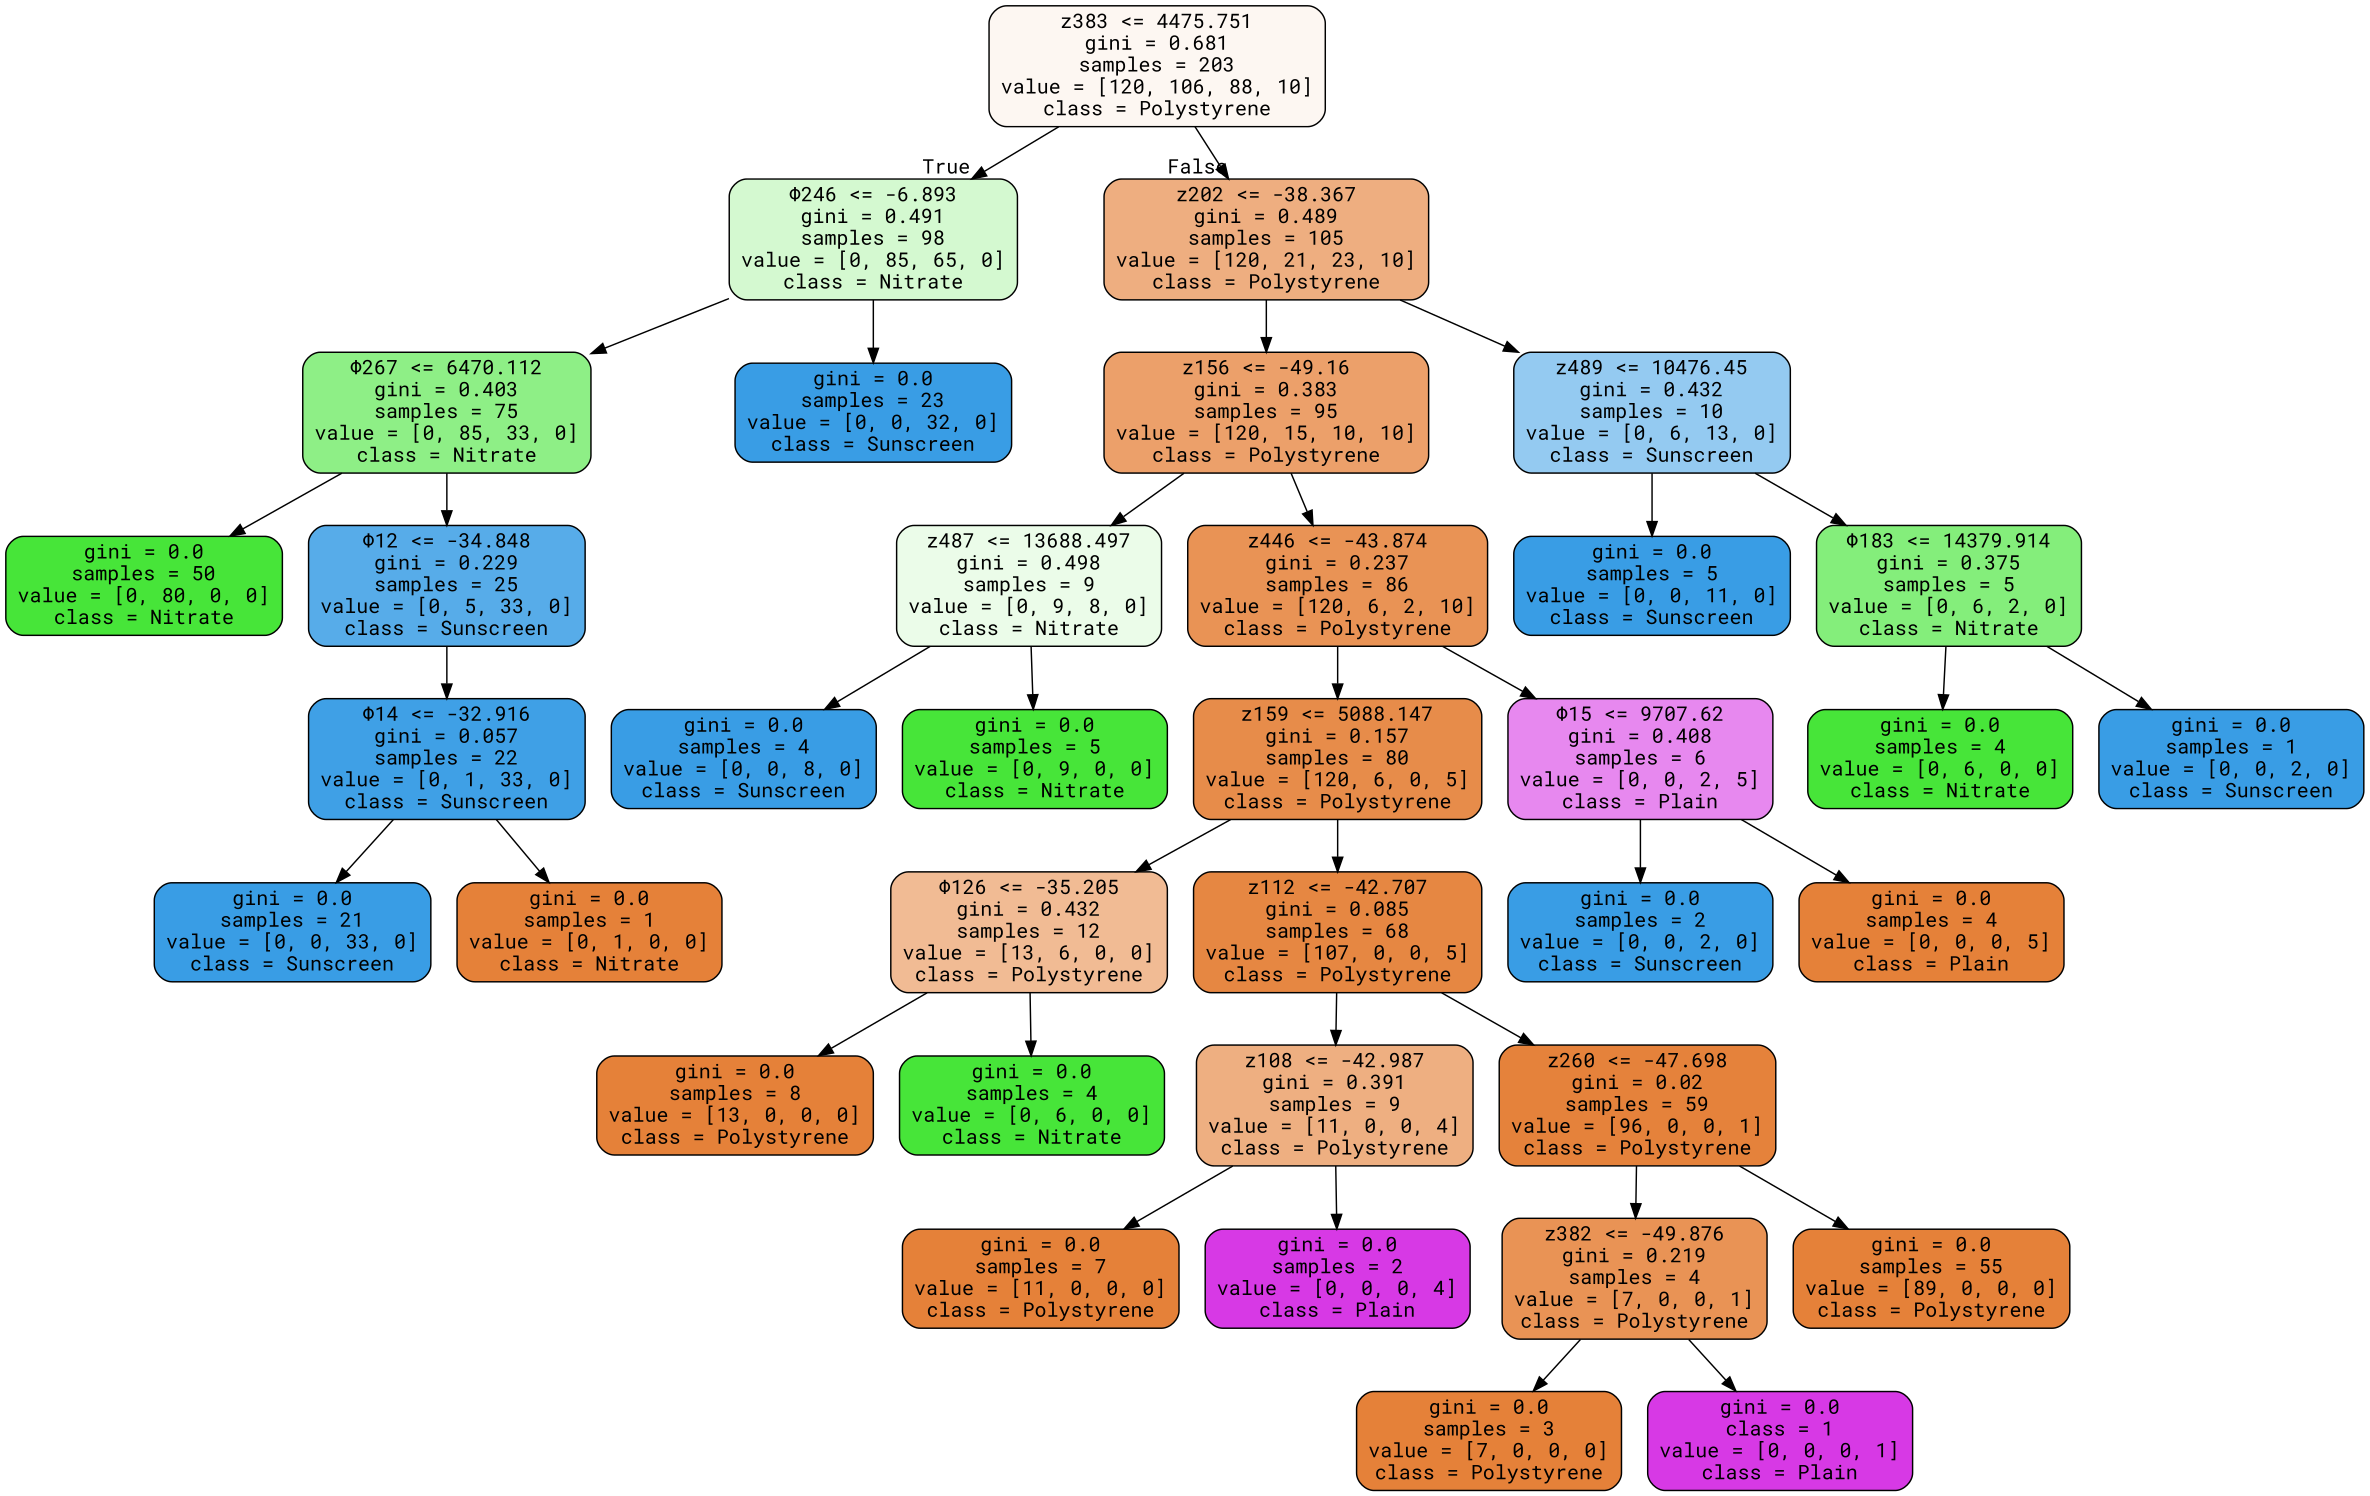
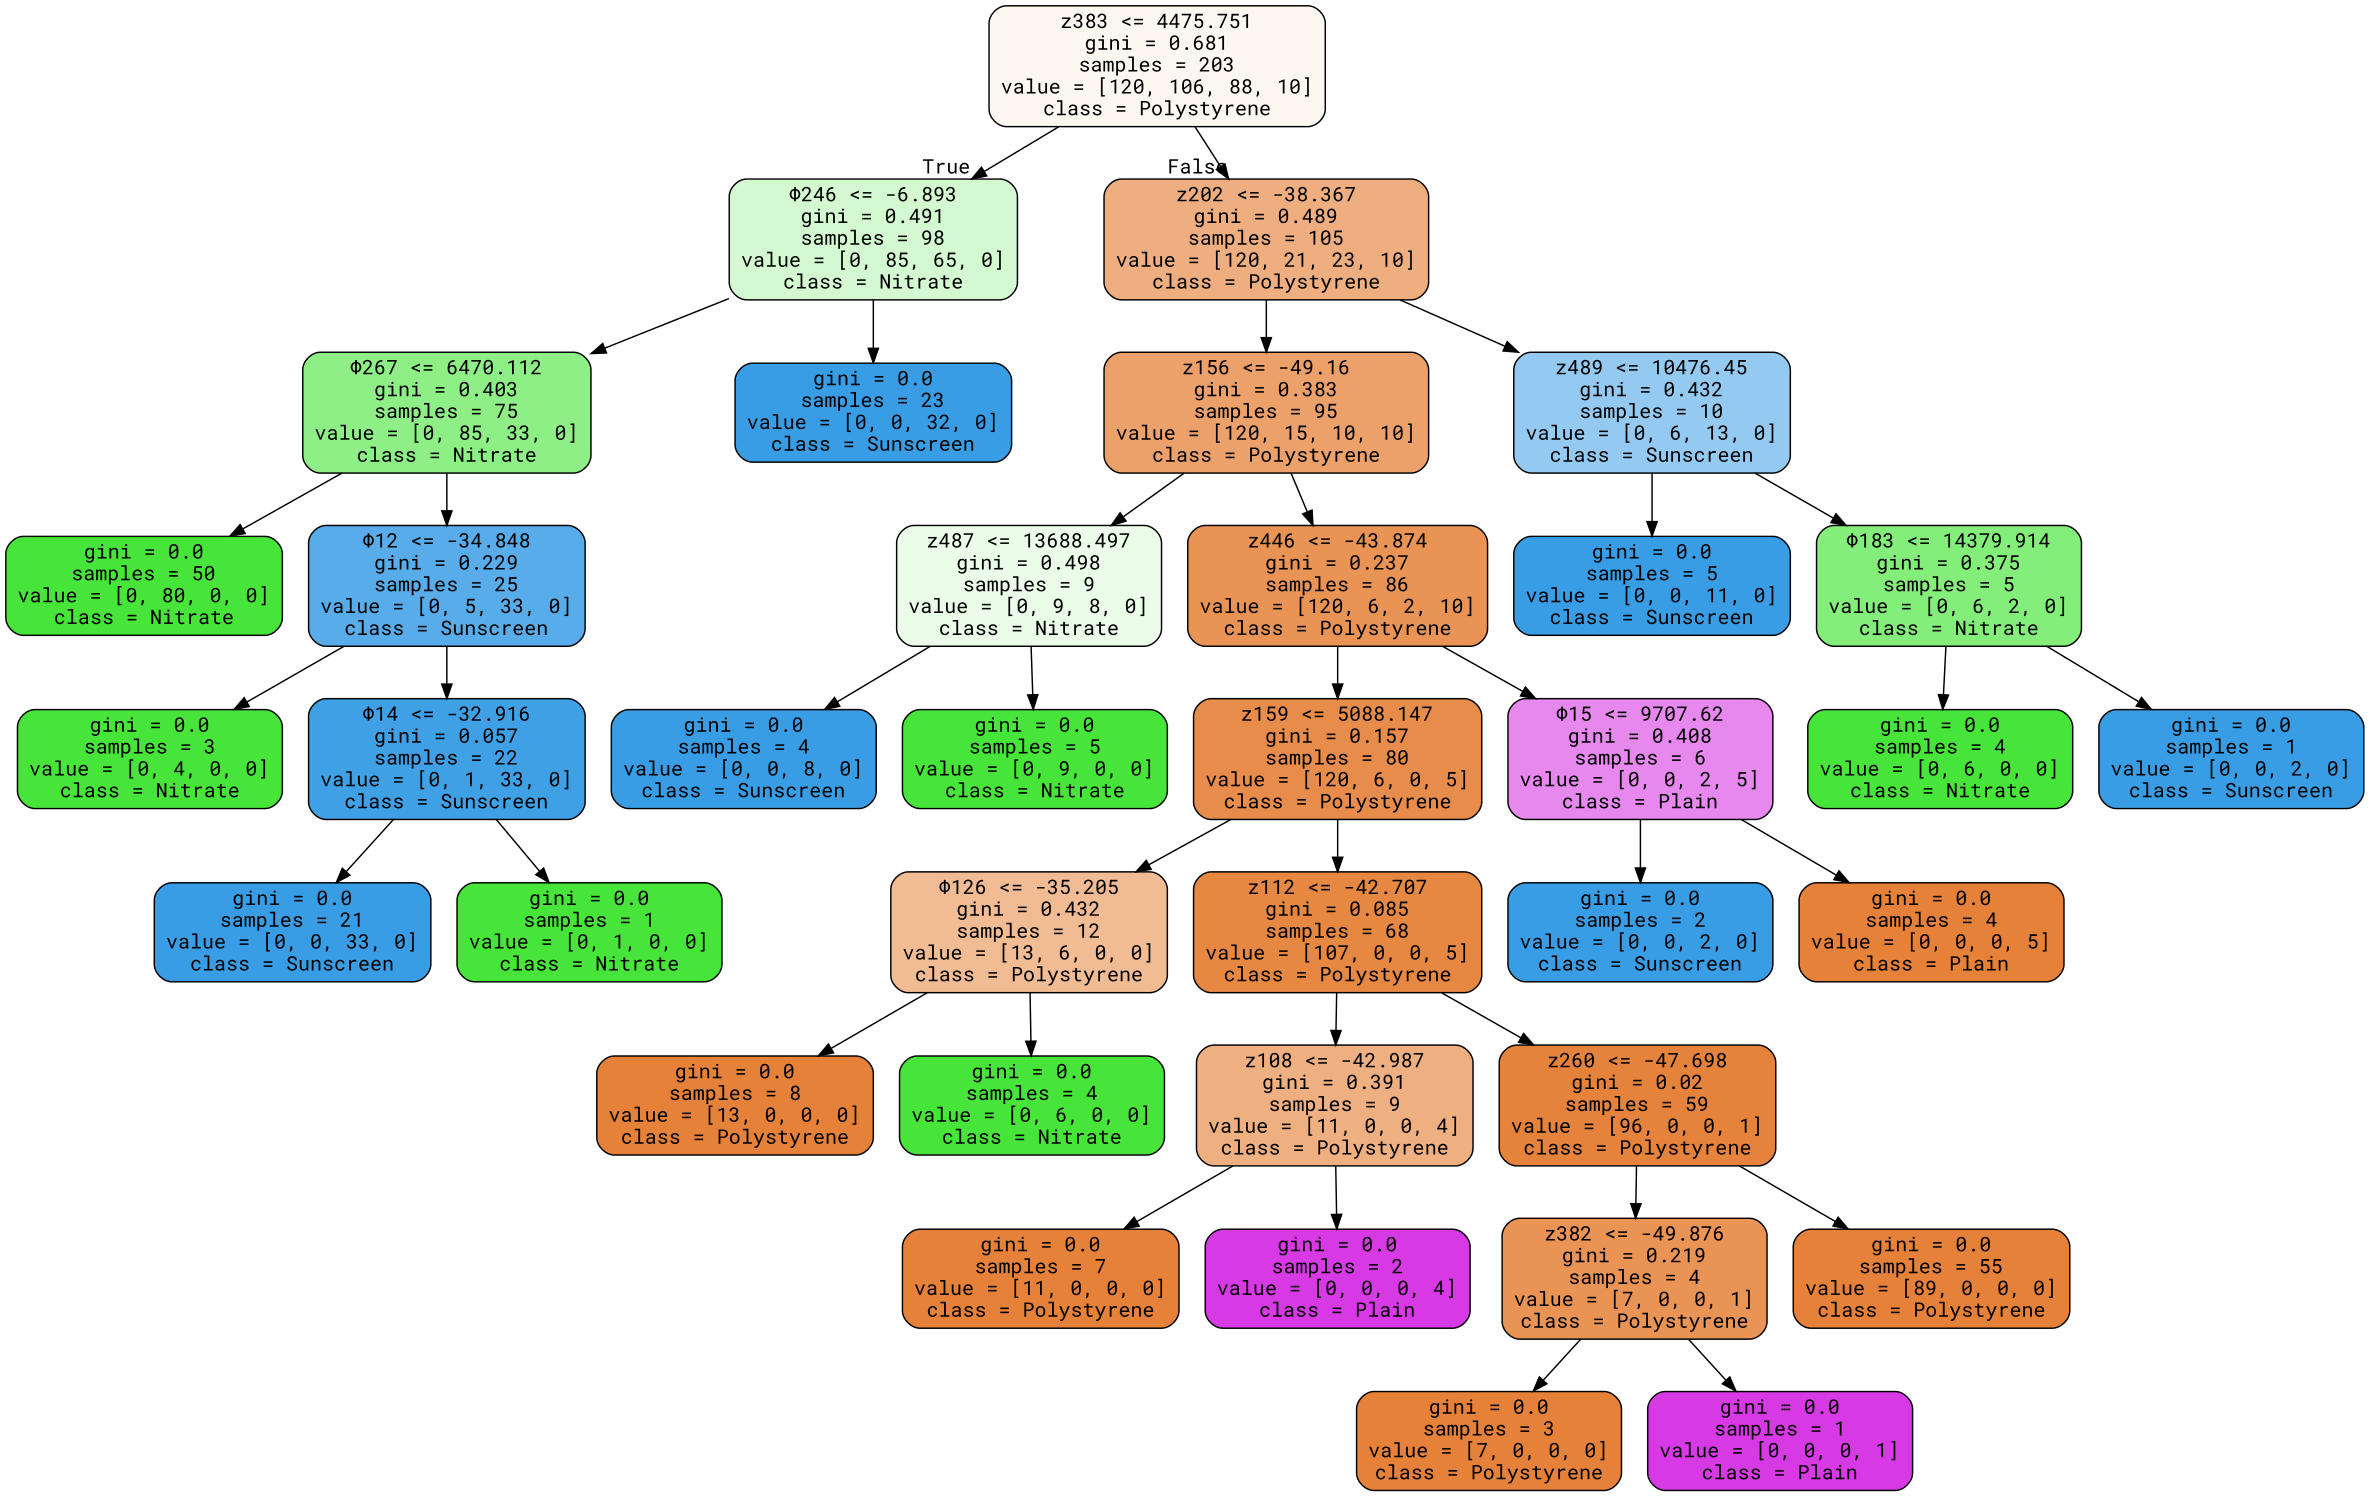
  digraph {
    fontname="Roboto Mono"
    node [color=black fillcolor="#399de5" fontname="Roboto Mono" shape=box style="filled, rounded"]
    edge [fontname="Roboto Mono"]
    n1 [fillcolor="#fdf7f2" label="z383 <= 4475.751\ngini = 0.681\nsamples = 203\nvalue = [120, 106, 88, 10]\nclass = Polystyrene"]
    n2 [fillcolor="#d4f9d0" label="Φ246 <= -6.893\ngini = 0.491\nsamples = 98\nvalue = [0, 85, 65, 0]\nclass = Nitrate"]
    n3 [fillcolor="#eeae80" label="z202 <= -38.367\ngini = 0.489\nsamples = 105\nvalue = [120, 21, 23, 10]\nclass = Polystyrene"]
    n4 [fillcolor="#8eef86" label="Φ267 <= 6470.112\ngini = 0.403\nsamples = 75\nvalue = [0, 85, 33, 0]\nclass = Nitrate"]
    n5 [label="gini = 0.0\nsamples = 23\nvalue = [0, 0, 32, 0]\nclass = Sunscreen"]
    n6 [fillcolor="#eca06a" label="z156 <= -49.16\ngini = 0.383\nsamples = 95\nvalue = [120, 15, 10, 10]\nclass = Polystyrene"]
    n7 [fillcolor="#94caf1" label="z489 <= 10476.45\ngini = 0.432\nsamples = 10\nvalue = [0, 6, 13, 0]\nclass = Sunscreen"]
    n8 [fillcolor="#47e539" label="gini = 0.0\nsamples = 50\nvalue = [0, 80, 0, 0]\nclass = Nitrate"]
    n9 [fillcolor="#57ace9" label="Φ12 <= -34.848\ngini = 0.229\nsamples = 25\nvalue = [0, 5, 33, 0]\nclass = Sunscreen"]
+   n10 [fillcolor="#47e539" label="gini = 0.0\nsamples = 3\nvalue = [0, 4, 0, 0]\nclass = Nitrate"]
    n11 [fillcolor="#3fa0e6" label="Φ14 <= -32.916\ngini = 0.057\nsamples = 22\nvalue = [0, 1, 33, 0]\nclass = Sunscreen"]
    n12 [label="gini = 0.0\nsamples = 21\nvalue = [0, 0, 33, 0]\nclass = Sunscreen"]
-   n13 [fillcolor="#e58139" label="gini = 0.0\nsamples = 1\nvalue = [0, 1, 0, 0]\nclass = Nitrate"]
+   n13 [fillcolor="#47e539" label="gini = 0.0\nsamples = 1\nvalue = [0, 1, 0, 0]\nclass = Nitrate"]
    n14 [fillcolor="#ebfce9" label="z487 <= 13688.497\ngini = 0.498\nsamples = 9\nvalue = [0, 9, 8, 0]\nclass = Nitrate"]
    n15 [fillcolor="#e99355" label="z446 <= -43.874\ngini = 0.237\nsamples = 86\nvalue = [120, 6, 2, 10]\nclass = Polystyrene"]
    n16 [label="gini = 0.0\nsamples = 5\nvalue = [0, 0, 11, 0]\nclass = Sunscreen"]
    n17 [fillcolor="#84ee7b" label="Φ183 <= 14379.914\ngini = 0.375\nsamples = 5\nvalue = [0, 6, 2, 0]\nclass = Nitrate"]
    n18 [label="gini = 0.0\nsamples = 4\nvalue = [0, 0, 8, 0]\nclass = Sunscreen"]
    n19 [fillcolor="#47e539" label="gini = 0.0\nsamples = 5\nvalue = [0, 9, 0, 0]\nclass = Nitrate"]
    n20 [fillcolor="#e78c4a" label="z159 <= 5088.147\ngini = 0.157\nsamples = 80\nvalue = [120, 6, 0, 5]\nclass = Polystyrene"]
    n21 [fillcolor="#e788ef" label="Φ15 <= 9707.62\ngini = 0.408\nsamples = 6\nvalue = [0, 0, 2, 5]\nclass = Plain"]
    n22 [fillcolor="#f1bb94" label="Φ126 <= -35.205\ngini = 0.432\nsamples = 12\nvalue = [13, 6, 0, 0]\nclass = Polystyrene"]
    n23 [fillcolor="#e68742" label="z112 <= -42.707\ngini = 0.085\nsamples = 68\nvalue = [107, 0, 0, 5]\nclass = Polystyrene"]
    n24 [label="gini = 0.0\nsamples = 2\nvalue = [0, 0, 2, 0]\nclass = Sunscreen"]
    n25 [fillcolor="#e58139" label="gini = 0.0\nsamples = 4\nvalue = [0, 0, 0, 5]\nclass = Plain"]
    n26 [fillcolor="#e58139" label="gini = 0.0\nsamples = 8\nvalue = [13, 0, 0, 0]\nclass = Polystyrene"]
    n27 [fillcolor="#47e539" label="gini = 0.0\nsamples = 4\nvalue = [0, 6, 0, 0]\nclass = Nitrate"]
    n28 [fillcolor="#eeaf81" label="z108 <= -42.987\ngini = 0.391\nsamples = 9\nvalue = [11, 0, 0, 4]\nclass = Polystyrene"]
    n29 [fillcolor="#e5823b" label="z260 <= -47.698\ngini = 0.02\nsamples = 59\nvalue = [96, 0, 0, 1]\nclass = Polystyrene"]
    n30 [fillcolor="#e58139" label="gini = 0.0\nsamples = 7\nvalue = [11, 0, 0, 0]\nclass = Polystyrene"]
    n31 [fillcolor="#d739e5" label="gini = 0.0\nsamples = 2\nvalue = [0, 0, 0, 4]\nclass = Plain"]
    n32 [fillcolor="#e99355" label="z382 <= -49.876\ngini = 0.219\nsamples = 4\nvalue = [7, 0, 0, 1]\nclass = Polystyrene"]
    n33 [fillcolor="#e58139" label="gini = 0.0\nsamples = 55\nvalue = [89, 0, 0, 0]\nclass = Polystyrene"]
    n34 [fillcolor="#e58139" label="gini = 0.0\nsamples = 3\nvalue = [7, 0, 0, 0]\nclass = Polystyrene"]
-   n35 [fillcolor="#d739e5" label="gini = 0.0\nclass = 1\nvalue = [0, 0, 0, 1]\nclass = Plain"]
+   n35 [fillcolor="#d739e5" label="gini = 0.0\nsamples = 1\nvalue = [0, 0, 0, 1]\nclass = Plain"]
    n36 [fillcolor="#47e539" label="gini = 0.0\nsamples = 4\nvalue = [0, 6, 0, 0]\nclass = Nitrate"]
    n37 [label="gini = 0.0\nsamples = 1\nvalue = [0, 0, 2, 0]\nclass = Sunscreen"]
    n1 -> n2 [headlabel=True labelangle=45 labeldistance=2.5]
    n1 -> n3 [headlabel=False labelangle=-45 labeldistance=2.5]
    n2 -> n4
    n2 -> n5
    n3 -> n6
    n3 -> n7
    n4 -> n8
    n4 -> n9
    n6 -> n14
    n6 -> n15
    n7 -> n16
    n7 -> n17
+   n9 -> n10
    n9 -> n11
    n11 -> n12
    n11 -> n13
    n14 -> n18
    n14 -> n19
    n15 -> n20
    n15 -> n21
    n17 -> n36
    n17 -> n37
    n20 -> n22
    n20 -> n23
    n21 -> n24
    n21 -> n25
    n22 -> n26
    n22 -> n27
    n23 -> n28
    n23 -> n29
    n28 -> n30
    n28 -> n31
    n29 -> n32
    n29 -> n33
    n32 -> n34
    n32 -> n35
  }
